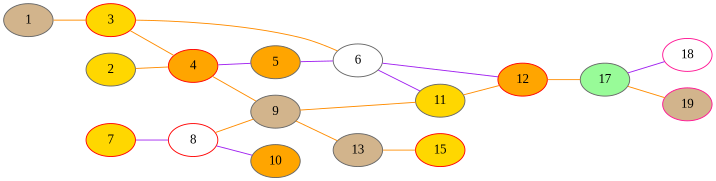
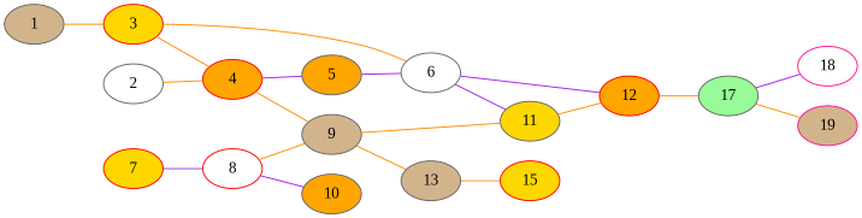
  graph {
    fontname="Liberation Serif"
    rankdir=LR
    node [color=gray40 fillcolor=tan fontname="Liberation Serif" style=filled]
    edge [color=darkorange fontname="Liberation Serif"]
    1
    3 [color=red fillcolor=gold]
    4 [color=red fillcolor=orange]
    6 [fillcolor=white]
    5 [fillcolor=orange]
    9
    11 [fillcolor=gold]
    12 [color=red fillcolor=orange]
-   2 [fillcolor=gold]
+   2 [fillcolor=white]
    13
    17 [fillcolor=palegreen]
    15 [color=red fillcolor=gold]
    18 [color=deeppink fillcolor=white]
    19 [color=deeppink]
    7 [color=red fillcolor=gold]
    8 [color=red fillcolor=white]
    10 [fillcolor=orange]
    1 -- 3
    3 -- 4
    3 -- 6
    4 -- 5 [color=purple]
    4 -- 9
    6 -- 11 [color=purple]
    6 -- 12 [color=purple]
    5 -- 6 [color=purple]
    9 -- 11
    9 -- 13
    11 -- 12
    12 -- 17
    2 -- 4
    13 -- 15
    17 -- 18 [color=purple]
    17 -- 19
    7 -- 8 [color=purple]
    8 -- 9
    8 -- 10 [color=purple]
  }
